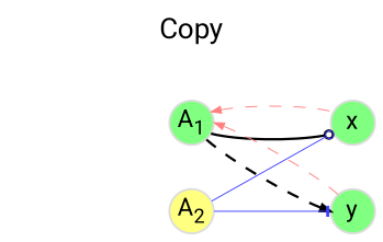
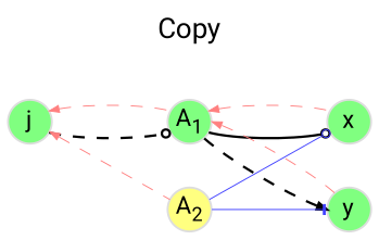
  digraph {
    bgcolor=white
    color=white
    fontname=Roboto
    label=Copy
    labelloc=t
    nodesep=0.3
    rankdir=LR
    ranksep=0.8
    node [color="#DDDDDD" fillcolor="#80ff80" fixedsize=true fontname=Roboto fontsize=12 penwidth=1.0 style=filled]
    edge [arrowsize=0.5 color="#ff8080" fontname=Roboto penwidth=0.5 style=dashed]
+   n1 [height=0.3 label=<j> width=0.3]
    n2 [height=0.3 label=<A<SUB>1</SUB>> width=0.3]
    n3 [fillcolor="#ffff80" height=0.3 label=<A<SUB>2</SUB>> width=0.3]
    n4 [height=0.3 label=<x> width=0.3]
    n5 [height=0.3 label=<y> width=0.3]
+   n1 -> n2 [arrowhead=odot color="#000000" penwidth=1.2]
+   n1 -> n2 [dir=back]
+   n1 -> n3 [dir=back]
    n2 -> n4 [arrowhead=odot color="#000000" penwidth=1.2 style=bold]
    n2 -> n4 [dir=back]
    n2 -> n5 [arrowhead=normal color="#000000" penwidth=1.2]
    n2 -> n5 [dir=back]
    n3 -> n4 [arrowhead=odot color="#4040ff" style=bold]
    n3 -> n5 [arrowhead=tee color="#4040ff" style=bold]
  }
